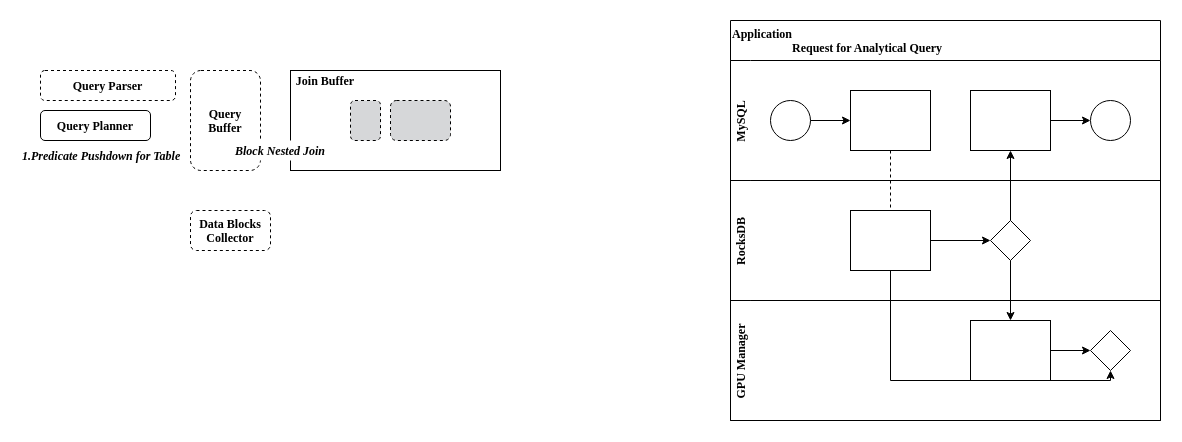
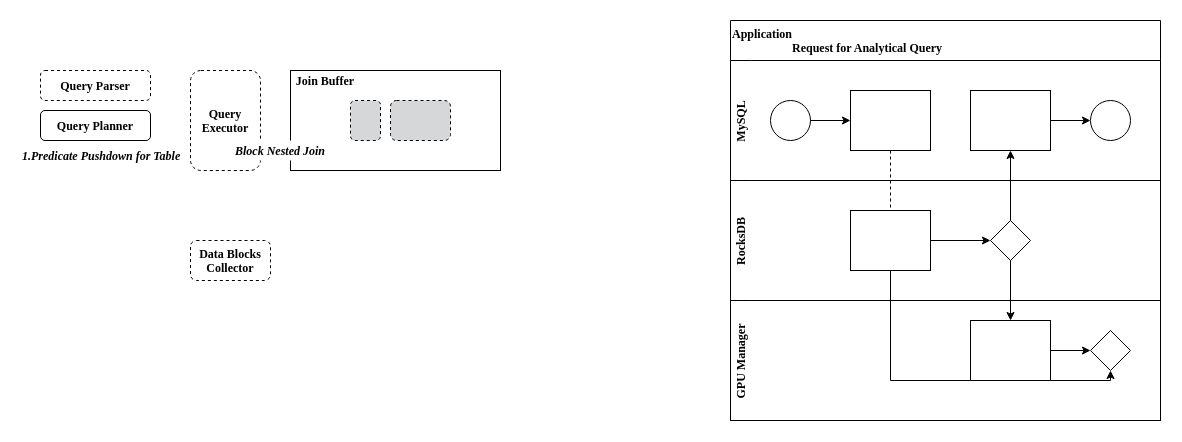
  <mxCell id="0" />
  <mxCell id="1" parent="0" />
  <mxCell id="2" value="Application&#10;                    Request for Analytical Query" style="swimlane;startSize=40;swimlaneLine=0;fillColor=none;fontFamily=Times New Roman;align=left;" vertex="1" parent="1"><mxGeometry x="730" y="20" width="430" height="400" as="geometry"><mxRectangle x="140" y="100" width="140" height="30" as="alternateBounds" /></mxGeometry></mxCell>
  <mxCell id="3" value="MySQL" style="swimlane;startSize=20;horizontal=0;fillColor=none;fontFamily=Times New Roman;swimlaneLine=0;" parent="2" vertex="1"><mxGeometry y="40" width="430" height="120" as="geometry"><mxRectangle x="20" width="430" height="30" as="alternateBounds" /></mxGeometry></mxCell>
  <mxCell id="4" value="" style="edgeStyle=orthogonalEdgeStyle;rounded=0;orthogonalLoop=1;jettySize=auto;html=1;fontFamily=Times New Roman;labelBackgroundColor=default;" parent="3" source="5" target="6" edge="1"><mxGeometry relative="1" as="geometry" /></mxCell>
  <mxCell id="5" value="" style="ellipse;whiteSpace=wrap;html=1;fontFamily=Times New Roman;labelBackgroundColor=default;fillColor=none;" parent="3" vertex="1"><mxGeometry x="40" y="40" width="40" height="40" as="geometry" /></mxCell>
  <mxCell id="6" value="" style="rounded=0;whiteSpace=wrap;html=1;fontFamily=Times New Roman;fontSize=12;fontColor=#000000;align=center;labelBackgroundColor=default;fillColor=none;" parent="3" vertex="1"><mxGeometry x="120" y="30" width="80" height="60" as="geometry" /></mxCell>
  <mxCell id="7" value="" style="edgeStyle=orthogonalEdgeStyle;rounded=0;orthogonalLoop=1;jettySize=auto;html=1;endArrow=classic;endFill=1;fontFamily=Times New Roman;labelBackgroundColor=default;" parent="3" source="8" target="9" edge="1"><mxGeometry relative="1" as="geometry" /></mxCell>
  <mxCell id="8" value="" style="rounded=0;whiteSpace=wrap;html=1;fontFamily=Times New Roman;fontSize=12;fontColor=#000000;align=center;labelBackgroundColor=default;fillColor=none;" parent="3" vertex="1"><mxGeometry x="240" y="30" width="80" height="60" as="geometry" /></mxCell>
  <mxCell id="9" value="" style="ellipse;whiteSpace=wrap;html=1;fontFamily=Times New Roman;labelBackgroundColor=default;fillColor=none;" parent="3" vertex="1"><mxGeometry x="360" y="40" width="40" height="40" as="geometry" /></mxCell>
  <mxCell id="10" value="RocksDB" style="swimlane;startSize=20;horizontal=0;fontFamily=Times New Roman;swimlaneLine=0;fillColor=none;" parent="2" vertex="1"><mxGeometry y="160" width="430" height="120" as="geometry" /></mxCell>
  <mxCell id="11" value="" style="edgeStyle=orthogonalEdgeStyle;rounded=0;orthogonalLoop=1;jettySize=auto;html=1;endArrow=classic;endFill=1;fontFamily=Times New Roman;labelBackgroundColor=default;" parent="10" source="12" target="13" edge="1"><mxGeometry relative="1" as="geometry" /></mxCell>
  <mxCell id="12" value="" style="rounded=0;whiteSpace=wrap;html=1;fontFamily=Times New Roman;fontSize=12;fontColor=#000000;align=center;labelBackgroundColor=default;fillColor=none;" parent="10" vertex="1"><mxGeometry x="120" y="30" width="80" height="60" as="geometry" /></mxCell>
  <mxCell id="13" value="" style="rhombus;whiteSpace=wrap;html=1;fontFamily=Times New Roman;fontSize=12;fontColor=#000000;align=center;labelBackgroundColor=default;fillColor=none;" parent="10" vertex="1"><mxGeometry x="260" y="40" width="40" height="40" as="geometry" /></mxCell>
  <mxCell id="14" value="" style="edgeStyle=orthogonalEdgeStyle;rounded=0;orthogonalLoop=1;jettySize=auto;html=1;dashed=1;endArrow=none;endFill=0;fontFamily=Times New Roman;labelBackgroundColor=default;" parent="2" source="6" target="12" edge="1"><mxGeometry relative="1" as="geometry" /></mxCell>
  <mxCell id="15" style="edgeStyle=orthogonalEdgeStyle;rounded=0;orthogonalLoop=1;jettySize=auto;html=1;endArrow=classic;endFill=1;fontFamily=Times New Roman;labelBackgroundColor=default;" parent="2" source="13" target="8" edge="1"><mxGeometry relative="1" as="geometry" /></mxCell>
  <mxCell id="16" value="GPU Manager" style="swimlane;startSize=20;horizontal=0;fontFamily=Times New Roman;fontStyle=1;swimlaneLine=0;fillColor=none;" parent="2" vertex="1"><mxGeometry y="280" width="430" height="120" as="geometry"><mxRectangle x="20" y="240" width="430" height="30" as="alternateBounds" /></mxGeometry></mxCell>
  <mxCell id="17" value="" style="edgeStyle=orthogonalEdgeStyle;rounded=0;orthogonalLoop=1;jettySize=auto;html=1;endArrow=classic;endFill=1;fontFamily=Times New Roman;labelBackgroundColor=default;" parent="16" source="18" target="19" edge="1"><mxGeometry relative="1" as="geometry" /></mxCell>
  <mxCell id="18" value="" style="rounded=0;whiteSpace=wrap;html=1;fontFamily=Times New Roman;fontSize=12;fontColor=#000000;align=center;labelBackgroundColor=default;fillColor=none;" parent="16" vertex="1"><mxGeometry x="240" y="20" width="80" height="60" as="geometry" /></mxCell>
  <mxCell id="19" value="" style="rhombus;whiteSpace=wrap;html=1;fontFamily=Times New Roman;fontSize=12;fontColor=#000000;align=center;labelBackgroundColor=default;fillColor=none;" parent="16" vertex="1"><mxGeometry x="360" y="30" width="40" height="40" as="geometry" /></mxCell>
  <mxCell id="20" style="edgeStyle=orthogonalEdgeStyle;rounded=0;orthogonalLoop=1;jettySize=auto;html=1;endArrow=classic;endFill=1;fontFamily=Times New Roman;labelBackgroundColor=default;" parent="2" source="13" target="18" edge="1"><mxGeometry relative="1" as="geometry" /></mxCell>
  <mxCell id="21" style="edgeStyle=orthogonalEdgeStyle;rounded=0;orthogonalLoop=1;jettySize=auto;html=1;endArrow=classic;endFill=1;fontFamily=Times New Roman;labelBackgroundColor=default;" parent="2" source="12" target="19" edge="1"><mxGeometry relative="1" as="geometry"><Array as="points"><mxPoint x="160" y="360" /><mxPoint x="380" y="360" /></Array></mxGeometry></mxCell>
- <mxCell id="22" value="Query Parser" style="rounded=1;fillColor=none;dashed=1;strokeWidth=1;fontStyle=1;fontFamily=Times New Roman;" vertex="1" parent="1"><mxGeometry x="40" y="70" width="135" height="30" as="geometry" /></mxCell>
+ <mxCell id="22" value="Query Parser" style="rounded=1;fillColor=none;dashed=1;strokeWidth=1;fontStyle=1;fontFamily=Times New Roman;" vertex="1" parent="1"><mxGeometry x="40" y="70" width="110" height="30" as="geometry" /></mxCell>
  <mxCell id="23" value="Query Planner" style="rounded=1;fillColor=none;dashed=0;strokeWidth=1;fontStyle=1;fontFamily=Times New Roman;" vertex="1" parent="1"><mxGeometry x="40" y="110" width="110" height="30" as="geometry" /></mxCell>
- <mxCell id="24" value="Query&#10;Buffer" style="rounded=1;fillColor=none;dashed=1;strokeWidth=1;fontStyle=1;fontFamily=Times New Roman;" vertex="1" parent="1"><mxGeometry x="190" y="70" width="70" height="100" as="geometry" /></mxCell>
+ <mxCell id="24" value="Query&#10;Executor" style="rounded=1;fillColor=none;dashed=1;strokeWidth=1;fontStyle=1;fontFamily=Times New Roman;" vertex="1" parent="1"><mxGeometry x="190" y="70" width="70" height="100" as="geometry" /></mxCell>
  <mxCell id="25" value="1.Predicate Pushdown for Table" style="text;strokeColor=none;align=left;fillColor=none;verticalAlign=middle;rounded=0;fontStyle=3;fontFamily=Times New Roman;" vertex="1" parent="1"><mxGeometry x="20" y="140" width="170" height="30" as="geometry" /></mxCell>
  <mxCell id="26" value="" style="group" vertex="1" connectable="0" parent="1"><mxGeometry x="290" y="70" width="210" height="100" as="geometry" /></mxCell>
  <mxCell id="27" value="" style="rounded=1;fillColor=#D6D7D9;dashed=1;strokeWidth=1;fontStyle=1" vertex="1" parent="26"><mxGeometry x="60" y="30" width="30" height="40" as="geometry" /></mxCell>
  <mxCell id="28" value="" style="rounded=1;fillColor=#D6D7D9;dashed=1;strokeWidth=1;fontStyle=1" vertex="1" parent="26"><mxGeometry x="100" y="30" width="60" height="40" as="geometry" /></mxCell>
  <mxCell id="29" value="" style="group" vertex="1" connectable="0" parent="26"><mxGeometry width="210" height="100" as="geometry" /></mxCell>
  <mxCell id="30" value="" style="rounded=0;fillColor=none;labelPosition=center;verticalLabelPosition=middle;align=center;verticalAlign=middle;" vertex="1" parent="29"><mxGeometry width="210" height="100" as="geometry" /></mxCell>
  <mxCell id="31" value="Join Buffer" style="text;strokeColor=none;align=center;fillColor=none;verticalAlign=middle;rounded=0;fontStyle=1;fontFamily=Times New Roman;" vertex="1" parent="29"><mxGeometry width="70" height="20" as="geometry" /></mxCell>
- <mxCell id="32" value="Data Blocks&#10;Collector" style="rounded=1;fillColor=none;dashed=1;strokeWidth=1;fontStyle=1;fontFamily=Times New Roman;" vertex="1" parent="1"><mxGeometry x="190" y="210" width="80" height="40" as="geometry" /></mxCell>
+ <mxCell id="32" value="Data Blocks&#10;Collector" style="rounded=1;fillColor=none;dashed=1;strokeWidth=1;fontStyle=1;fontFamily=Times New Roman;" vertex="1" parent="1"><mxGeometry x="190" y="240" width="80" height="40" as="geometry" /></mxCell>
  <mxCell id="33" value="Block Nested Join" style="text;strokeColor=none;align=center;fillColor=default;verticalAlign=middle;rounded=0;fontStyle=3;fontFamily=Times New Roman;" vertex="1" parent="1"><mxGeometry x="230" y="140" width="100" height="20" as="geometry" /></mxCell>
